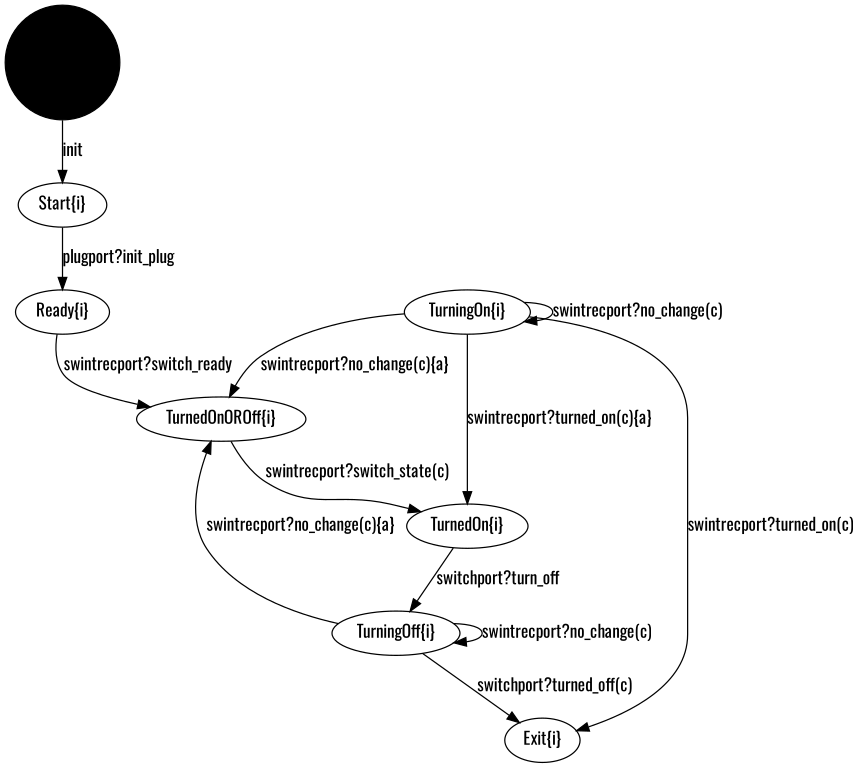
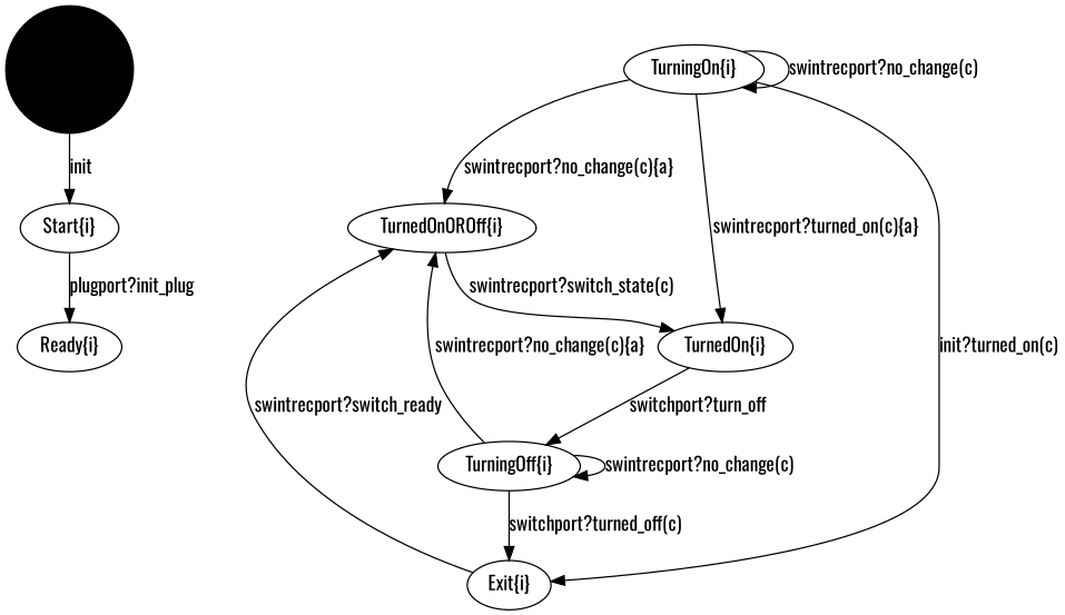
  digraph {
    fontname=Oswald
    rankdir=TB
    node [fontname=Oswald shape=ellipse]
    edge [fontname=Oswald]
    INIT_STATE [color=black shape=circle style=filled]
    n2 [label="Start{i}"]
    n3 [label="Ready{i}"]
    n4 [label="TurnedOnOROff{i}"]
    n5 [label="TurnedOn{i}"]
    n6 [label="TurningOff{i}"]
    n7 [label="Exit{i}"]
    n8 [label="TurningOn{i}"]
    INIT_STATE -> n2 [label=init]
    n2 -> n3 [label="plugport?init_plug"]
-   n3 -> n4 [label="swintrecport?switch_ready"]
+   n7 -> n4 [label="swintrecport?switch_ready"]
    n4 -> n5 [label="swintrecport?switch_state(c)"]
    n5 -> n6 [label="switchport?turn_off"]
    n6 -> n4 [label="swintrecport?no_change(c){a}"]
    n6 -> n6 [label="swintrecport?no_change(c)"]
    n6 -> n7 [label="switchport?turned_off(c)"]
    n8 -> n4 [label="swintrecport?no_change(c){a}"]
    n8 -> n5 [label="swintrecport?turned_on(c){a}"]
-   n8 -> n7 [label="swintrecport?turned_on(c)"]
+   n8 -> n7 [label="init?turned_on(c)"]
    n8 -> n8 [label="swintrecport?no_change(c)"]
  }
